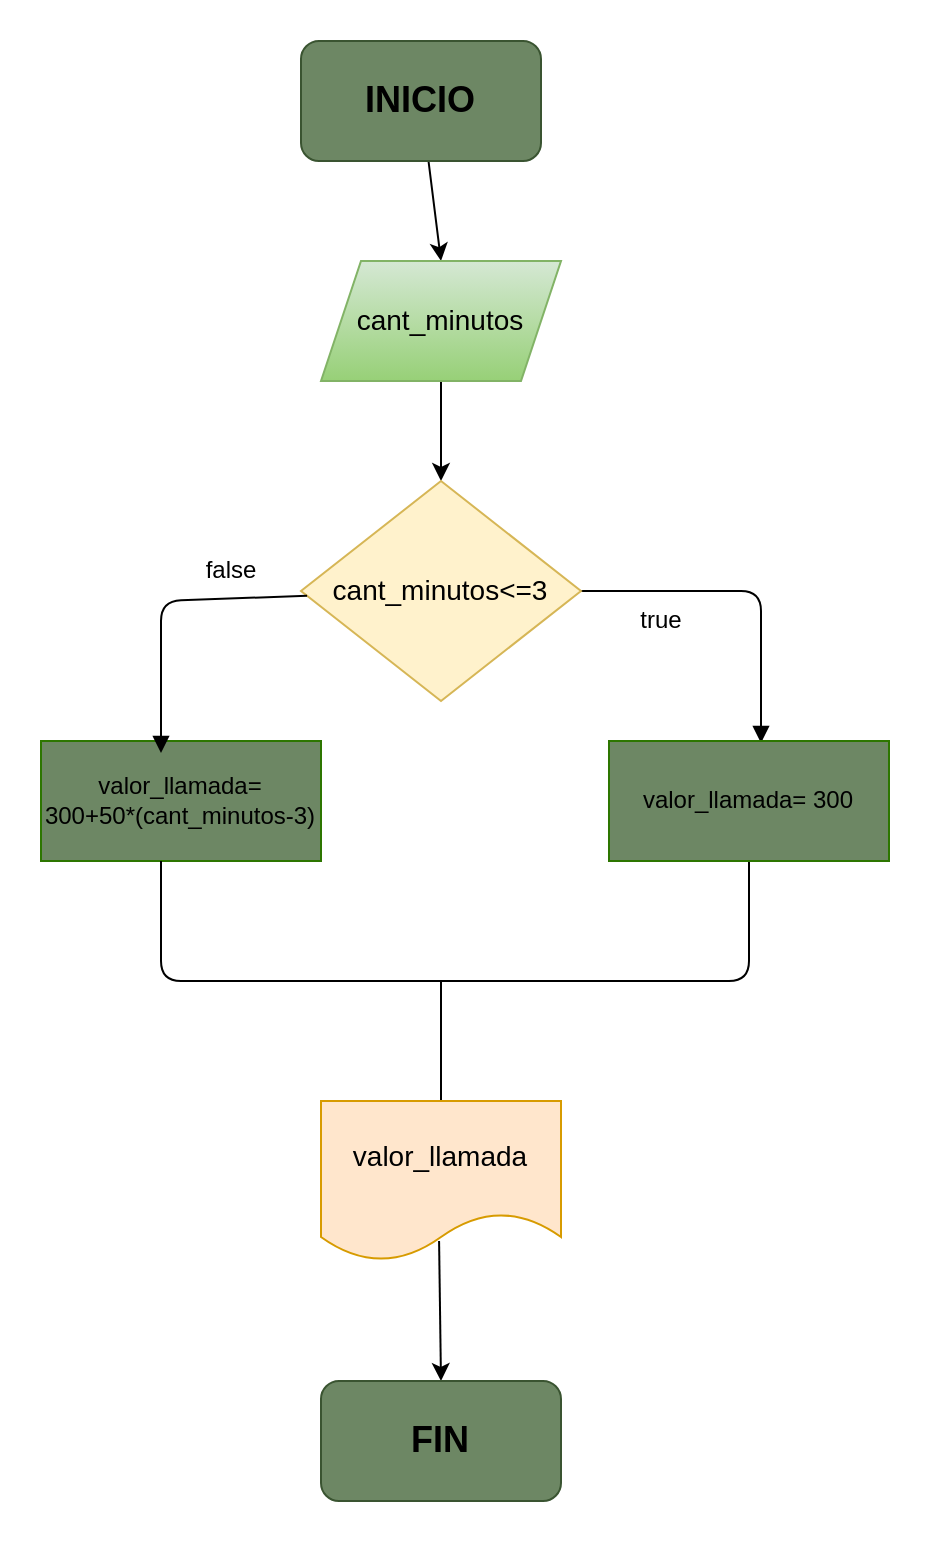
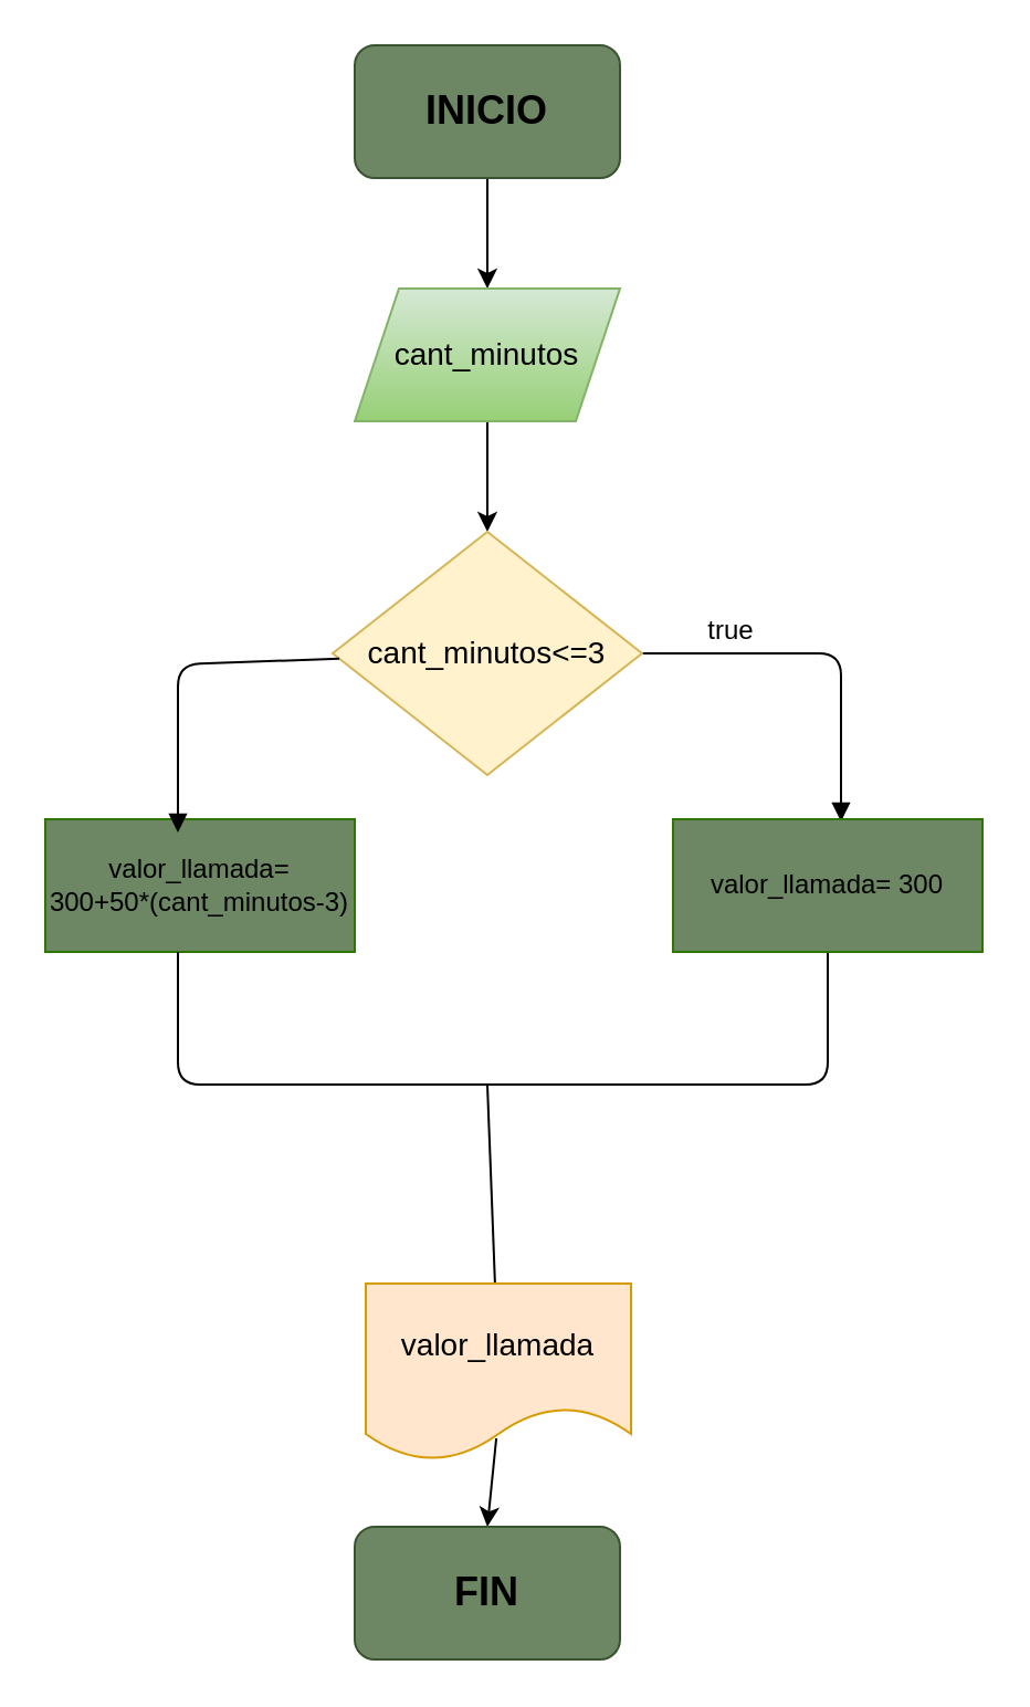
  <mxCell id="0" />
  <mxCell id="1" parent="0" />
  <mxCell id="2" style="edgeStyle=none;html=1;" edge="1" parent="1" source="3"><mxGeometry relative="1" as="geometry"><mxPoint x="220" y="130" as="targetPoint" /></mxGeometry></mxCell>
- <mxCell id="3" value="&lt;font style=&quot;font-size: 18px;&quot; color=&quot;#000000&quot;&gt;&lt;b&gt;INICIO&lt;/b&gt;&lt;/font&gt;" style="rounded=1;whiteSpace=wrap;html=1;fillColor=#6d8764;fontColor=#ffffff;strokeColor=#3A5431;" vertex="1" parent="1"><mxGeometry x="150" y="20" width="120" height="60" as="geometry" /></mxCell>
+ <mxCell id="3" value="&lt;font style=&quot;font-size: 18px;&quot; color=&quot;#000000&quot;&gt;&lt;b&gt;INICIO&lt;/b&gt;&lt;/font&gt;" style="rounded=1;whiteSpace=wrap;html=1;fillColor=#6d8764;fontColor=#ffffff;strokeColor=#3A5431;" vertex="1" parent="1"><mxGeometry x="160" y="20" width="120" height="60" as="geometry" /></mxCell>
  <mxCell id="4" style="edgeStyle=none;html=1;" edge="1" parent="1" source="5"><mxGeometry relative="1" as="geometry"><mxPoint x="220" y="240" as="targetPoint" /></mxGeometry></mxCell>
  <mxCell id="5" value="&lt;font style=&quot;font-size: 14px;&quot; color=&quot;#000000&quot;&gt;cant_minutos&lt;/font&gt;" style="shape=parallelogram;perimeter=parallelogramPerimeter;whiteSpace=wrap;html=1;fixedSize=1;fillColor=#d5e8d4;gradientColor=#97d077;strokeColor=#82b366;" vertex="1" parent="1"><mxGeometry x="160" y="130" width="120" height="60" as="geometry" /></mxCell>
  <mxCell id="6" style="edgeStyle=none;html=1;exitX=1;exitY=0.5;exitDx=0;exitDy=0;fontSize=18;fontColor=#000000;endArrow=block;endFill=1;" edge="1" parent="1" source="7"><mxGeometry relative="1" as="geometry"><mxPoint x="380" y="371" as="targetPoint" /><Array as="points"><mxPoint x="380" y="295" /></Array></mxGeometry></mxCell>
  <mxCell id="7" value="&lt;font style=&quot;font-size: 14px;&quot; color=&quot;#000000&quot;&gt;cant_minutos&amp;lt;=3&lt;/font&gt;" style="rhombus;whiteSpace=wrap;html=1;fillColor=#fff2cc;strokeColor=#d6b656;" vertex="1" parent="1"><mxGeometry x="150" y="240" width="140" height="110" as="geometry" /></mxCell>
- <mxCell id="8" value="true" style="text;html=1;align=center;verticalAlign=middle;resizable=0;points=[];autosize=1;strokeColor=none;fillColor=none;" vertex="1" parent="1"><mxGeometry x="310" y="295" width="40" height="30" as="geometry" /></mxCell>
- <mxCell id="9" value="false" style="text;html=1;align=center;verticalAlign=middle;resizable=0;points=[];autosize=1;strokeColor=none;fillColor=none;" vertex="1" parent="1"><mxGeometry x="90" y="270" width="50" height="30" as="geometry" /></mxCell>
+ <mxCell id="8" value="true" style="text;html=1;align=center;verticalAlign=middle;resizable=0;points=[];autosize=1;strokeColor=none;fillColor=none;" vertex="1" parent="1"><mxGeometry x="310" y="270" width="40" height="30" as="geometry" /></mxCell>
  <mxCell id="10" value="&lt;font color=&quot;#000000&quot;&gt;valor_llamada= &lt;br&gt;300+50*(cant_minutos-3)&lt;/font&gt;" style="rounded=0;whiteSpace=wrap;html=1;fillColor=#6d8764;fontColor=#ffffff;strokeColor=#2D7600;" vertex="1" parent="1"><mxGeometry x="20" y="370" width="140" height="60" as="geometry" /></mxCell>
  <mxCell id="11" style="edgeStyle=none;html=1;fontSize=18;fontColor=#000000;endArrow=none;endFill=0;" edge="1" parent="1" source="12"><mxGeometry relative="1" as="geometry"><mxPoint x="230" y="490" as="targetPoint" /><Array as="points"><mxPoint x="374" y="490" /></Array></mxGeometry></mxCell>
  <mxCell id="12" value="&lt;font color=&quot;#000000&quot;&gt;valor_llamada= 300&lt;/font&gt;" style="rounded=0;whiteSpace=wrap;html=1;fillColor=#6d8764;fontColor=#ffffff;strokeColor=#2D7600;" vertex="1" parent="1"><mxGeometry x="304" y="370" width="140" height="60" as="geometry" /></mxCell>
  <mxCell id="13" style="edgeStyle=none;html=1;exitX=0.492;exitY=0.875;exitDx=0;exitDy=0;exitPerimeter=0;" edge="1" parent="1" source="15"><mxGeometry relative="1" as="geometry"><mxPoint x="220" y="690" as="targetPoint" /></mxGeometry></mxCell>
  <mxCell id="14" style="edgeStyle=none;html=1;fontSize=18;fontColor=#000000;startArrow=none;startFill=0;endArrow=none;endFill=0;" edge="1" parent="1" source="15"><mxGeometry relative="1" as="geometry"><mxPoint x="220" y="490" as="targetPoint" /></mxGeometry></mxCell>
- <mxCell id="15" value="&lt;font style=&quot;font-size: 14px;&quot; color=&quot;#000000&quot;&gt;valor_llamada&lt;/font&gt;" style="shape=document;whiteSpace=wrap;html=1;boundedLbl=1;fillColor=#ffe6cc;strokeColor=#d79b00;" vertex="1" parent="1"><mxGeometry x="160" y="550" width="120" height="80" as="geometry" /></mxCell>
+ <mxCell id="15" value="&lt;font style=&quot;font-size: 14px;&quot; color=&quot;#000000&quot;&gt;valor_llamada&lt;/font&gt;" style="shape=document;whiteSpace=wrap;html=1;boundedLbl=1;fillColor=#ffe6cc;strokeColor=#d79b00;" vertex="1" parent="1"><mxGeometry x="165" y="580" width="120" height="80" as="geometry" /></mxCell>
  <mxCell id="16" value="&lt;font style=&quot;font-size: 18px;&quot; color=&quot;#000000&quot;&gt;&lt;b&gt;FIN&lt;/b&gt;&lt;/font&gt;" style="rounded=1;whiteSpace=wrap;html=1;fillColor=#6d8764;fontColor=#ffffff;strokeColor=#3A5431;" vertex="1" parent="1"><mxGeometry x="160" y="690" width="120" height="60" as="geometry" /></mxCell>
  <mxCell id="17" style="edgeStyle=none;html=1;fontSize=18;fontColor=#000000;endArrow=block;endFill=1;" edge="1" parent="1" source="7"><mxGeometry relative="1" as="geometry"><mxPoint x="-10" y="300" as="sourcePoint" /><mxPoint x="80" y="376" as="targetPoint" /><Array as="points"><mxPoint x="80" y="300" /></Array></mxGeometry></mxCell>
  <mxCell id="18" style="edgeStyle=none;html=1;exitX=1;exitY=0.5;exitDx=0;exitDy=0;fontSize=18;fontColor=#000000;endArrow=none;endFill=0;startArrow=none;startFill=0;" edge="1" parent="1"><mxGeometry relative="1" as="geometry"><mxPoint x="80" y="430" as="sourcePoint" /><mxPoint x="230" y="490" as="targetPoint" /><Array as="points"><mxPoint x="80" y="490" /></Array></mxGeometry></mxCell>
